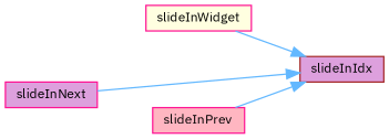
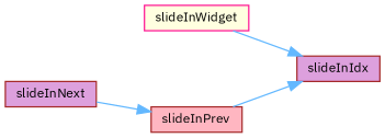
  digraph {
    fontname="IBM Plex Sans"
    rankdir=RL
    node [color=deeppink fillcolor=plum fontname="IBM Plex Sans" fontsize=10 shape=box style=filled]
    edge [color=steelblue1 dir=back fontname="IBM Plex Sans" fontsize=10 labelfontname=Helvetica labelfontsize=10 style=solid]
    n1 [fillcolor=lightyellow fontcolor=black height=0.2 label=slideInWidget width=0.4]
    n2 [color=brown height=0.2 label=slideInIdx width=0.4]
-   n3 [height=0.2 label=slideInNext width=0.4]
-   n4 [fillcolor=lightpink height=0.2 label=slideInPrev width=0.4]
+   n3 [color=brown height=0.2 label=slideInNext width=0.4]
+   n4 [color=brown fillcolor=lightpink height=0.2 label=slideInPrev width=0.4]
    n2 -> n1
-   n2 -> n3
+   n4 -> n3
    n2 -> n4
  }
